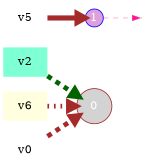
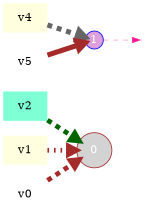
  strict digraph {
    rankdir=LR
    node [color=blue fillcolor=white fontcolor=black shape=none style=filled]
    edge [color=brown penwidth=5.86 style=dashed]
    n1 [fillcolor=aquamarine label=v2]
    n2 [color=brown fillcolor=lightgrey fontcolor=white height=0.60 label=0 margin="0,0" shape=circle]
-   n3 [color=darkgreen fillcolor=lightyellow label=v6]
+   n3 [color=darkgreen fillcolor=lightyellow label=v1]
+   n4 [color=brown fillcolor=lightyellow label=v4]
    n5 [fillcolor=plum fontcolor=white height=0.30 label=1 margin="0,0" shape=circle]
    n2_0 [color=brown height=-0.00 shape=point fontcolor=""]
    n7 [color=darkgreen label=v0]
    n8 [label=v5]
    n1 -> n2 [color=darkgreen]
    n3 -> n2 [style=dotted]
+   n4 -> n5 [color=gray40 penwidth=6.27]
    n5 -> n2_0 [color=deeppink penwidth=0.42]
    n7 -> n2
    n8 -> n5 [penwidth=6.27 style=solid]
  }
